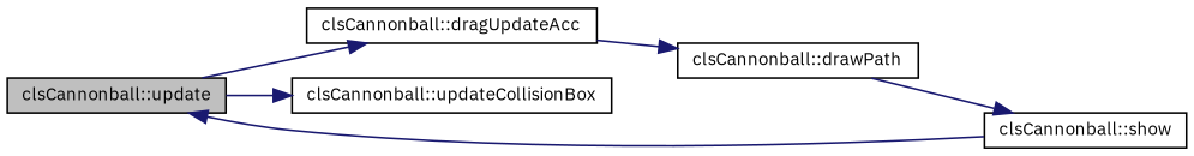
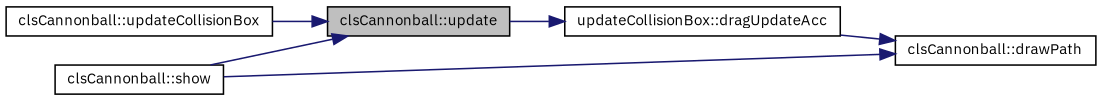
  digraph {
    fontname="IBM Plex Sans"
    rankdir=LR
    node [color=black fillcolor=white fontname="IBM Plex Sans" fontsize=10 shape=record style=filled]
    edge [color=midnightblue fontname="IBM Plex Sans" fontsize=10 labelfontname=Helvetica labelfontsize=10 style=solid]
    n1 [fillcolor=grey75 fontcolor=black height=0.2 label="clsCannonball::update" width=0.4]
-   n2 [height=0.2 label="clsCannonball::dragUpdateAcc" width=0.4]
+   n2 [height=0.2 label="updateCollisionBox::dragUpdateAcc" width=0.4]
    n3 [height=0.2 label="clsCannonball::updateCollisionBox" width=0.4]
    n4 [height=0.2 label="clsCannonball::drawPath" width=0.4]
    n5 [height=0.2 label="clsCannonball::show" width=0.4]
    n1 -> n2
-   n1 -> n3
+   n3 -> n1
    n2 -> n4
    n5 -> n1
-   n4 -> n5
+   n5 -> n4
  }
